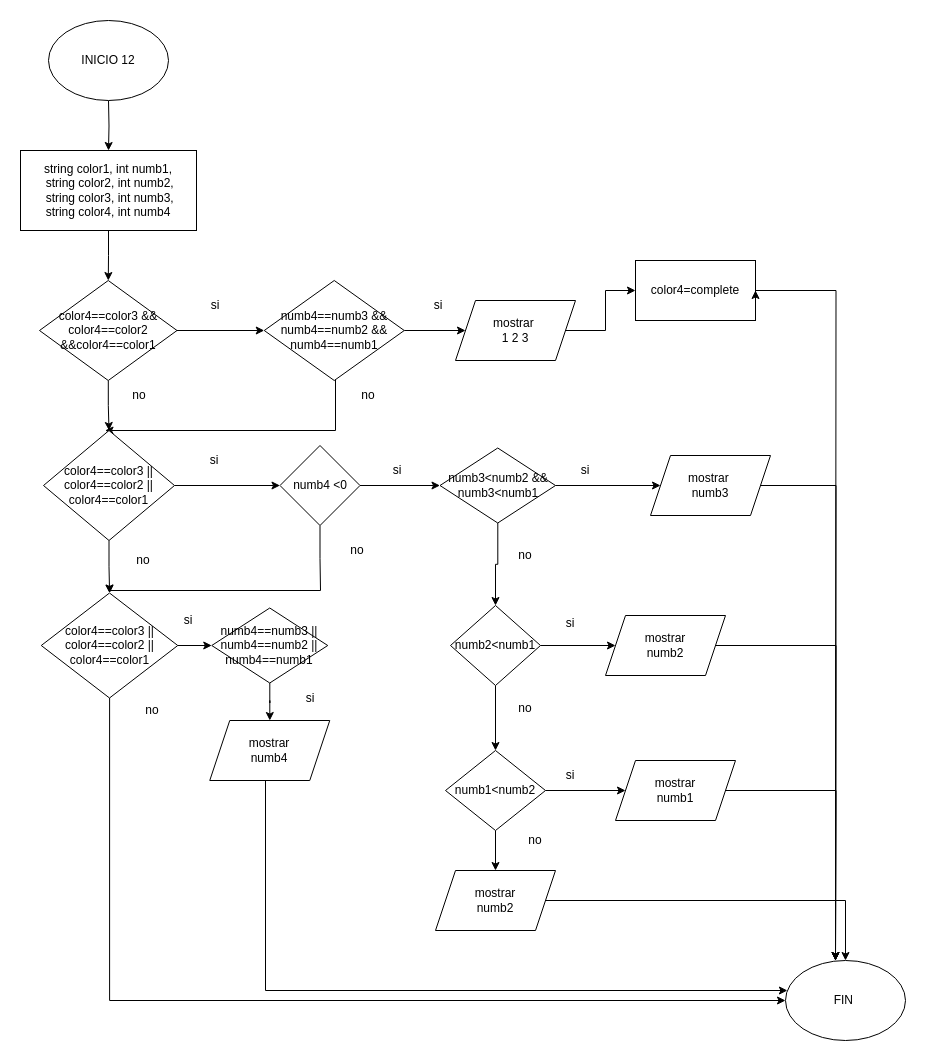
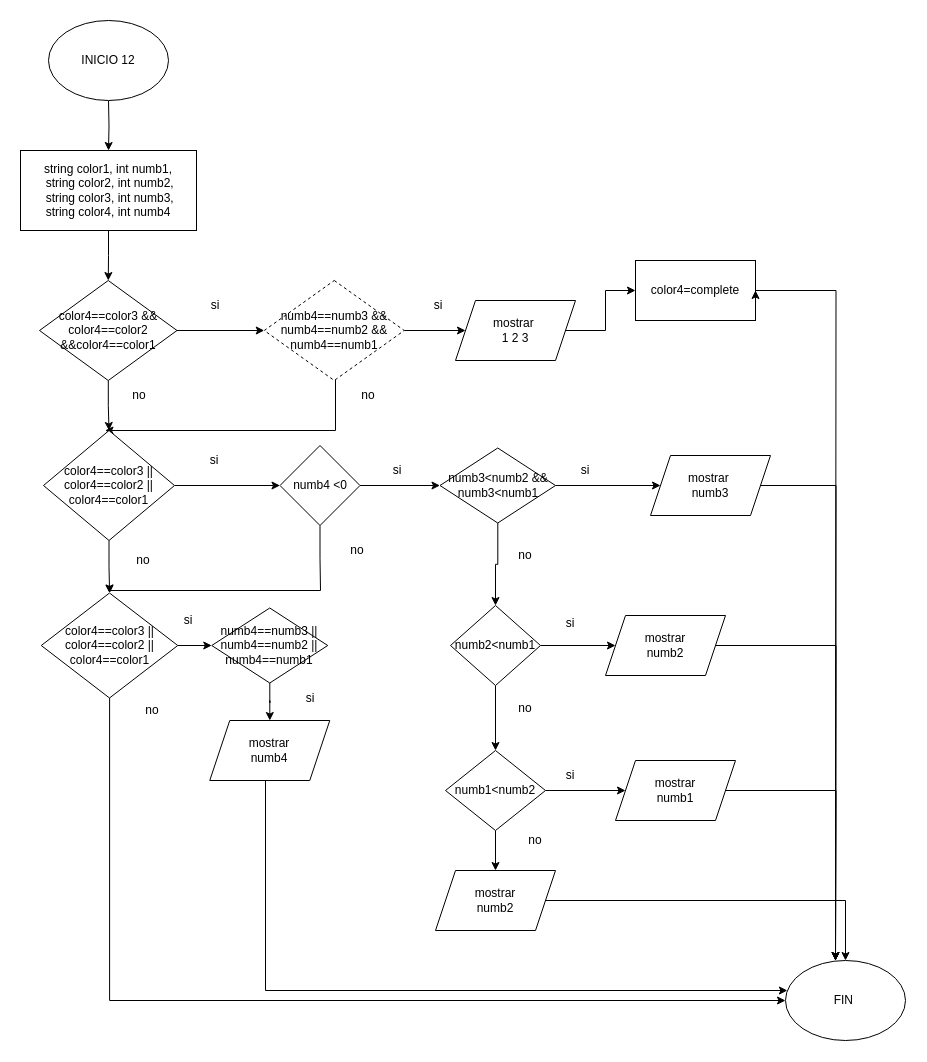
  <mxCell id="0" />
  <mxCell id="1" parent="0" />
  <mxCell id="2" style="edgeStyle=orthogonalEdgeStyle;rounded=0;orthogonalLoop=1;jettySize=auto;html=1;" edge="1" parent="1" target="4"><mxGeometry relative="1" as="geometry"><mxPoint x="108" y="100" as="sourcePoint" /></mxGeometry></mxCell>
  <mxCell id="3" value="" style="edgeStyle=orthogonalEdgeStyle;rounded=0;orthogonalLoop=1;jettySize=auto;html=1;" edge="1" parent="1" source="4" target="7"><mxGeometry relative="1" as="geometry" /></mxCell>
  <mxCell id="4" value="&lt;div&gt;string color1, int numb1,&lt;/div&gt;&lt;div&gt;&amp;nbsp;string color2, int numb2,&lt;/div&gt;&lt;div&gt;&amp;nbsp;string color3, int numb3,&lt;/div&gt;&lt;div&gt;&lt;span style=&quot;background-color: initial;&quot;&gt;string color4, int numb4&lt;/span&gt;&lt;/div&gt;" style="rounded=0;whiteSpace=wrap;html=1;" vertex="1" parent="1"><mxGeometry x="20" y="150" width="176" height="80" as="geometry" /></mxCell>
  <mxCell id="5" value="" style="edgeStyle=orthogonalEdgeStyle;rounded=0;orthogonalLoop=1;jettySize=auto;html=1;" edge="1" parent="1" source="7" target="10"><mxGeometry relative="1" as="geometry" /></mxCell>
  <mxCell id="6" value="" style="edgeStyle=orthogonalEdgeStyle;rounded=0;orthogonalLoop=1;jettySize=auto;html=1;" edge="1" parent="1" source="7" target="17"><mxGeometry relative="1" as="geometry" /></mxCell>
  <mxCell id="7" value="color4==color3 &amp;amp;&amp;amp; color4==color2 &amp;amp;&amp;amp;color4==color1" style="rhombus;whiteSpace=wrap;html=1;rounded=0;" vertex="1" parent="1"><mxGeometry x="39" y="280" width="137.5" height="100" as="geometry" /></mxCell>
  <mxCell id="8" value="" style="edgeStyle=orthogonalEdgeStyle;rounded=0;orthogonalLoop=1;jettySize=auto;html=1;" edge="1" parent="1" source="10" target="12"><mxGeometry relative="1" as="geometry" /></mxCell>
  <mxCell id="9" style="edgeStyle=orthogonalEdgeStyle;rounded=0;orthogonalLoop=1;jettySize=auto;html=1;exitX=0.545;exitY=0.94;exitDx=0;exitDy=0;exitPerimeter=0;" edge="1" parent="1" source="10"><mxGeometry relative="1" as="geometry"><mxPoint x="104.525" y="430" as="targetPoint" /><mxPoint x="287.8" y="319.964" as="sourcePoint" /><Array as="points"><mxPoint x="335" y="374" /><mxPoint x="335" y="430" /></Array></mxGeometry></mxCell>
- <mxCell id="10" value="numb4==numb3 &amp;amp;&amp;amp; numb4==numb2 &amp;amp;&amp;amp; numb4==numb1" style="rhombus;whiteSpace=wrap;html=1;rounded=0;" vertex="1" parent="1"><mxGeometry x="263.75" y="280" width="140" height="100" as="geometry" /></mxCell>
+ <mxCell id="10" value="numb4==numb3 &amp;amp;&amp;amp; numb4==numb2 &amp;amp;&amp;amp; numb4==numb1" style="rhombus;whiteSpace=wrap;html=1;rounded=0;dashed=1;" vertex="1" parent="1"><mxGeometry x="263.75" y="280" width="140" height="100" as="geometry" /></mxCell>
  <mxCell id="11" value="" style="edgeStyle=orthogonalEdgeStyle;rounded=0;orthogonalLoop=1;jettySize=auto;html=1;" edge="1" parent="1" source="12" target="14"><mxGeometry relative="1" as="geometry" /></mxCell>
  <mxCell id="12" value="mostrar&amp;nbsp;&lt;div&gt;1 2 3&lt;/div&gt;" style="shape=parallelogram;perimeter=parallelogramPerimeter;whiteSpace=wrap;html=1;fixedSize=1;rounded=0;" vertex="1" parent="1"><mxGeometry x="455" y="300" width="120" height="60" as="geometry" /></mxCell>
  <mxCell id="13" style="edgeStyle=orthogonalEdgeStyle;rounded=0;orthogonalLoop=1;jettySize=auto;html=1;entryX=0.5;entryY=0;entryDx=0;entryDy=0;" edge="1" parent="1" source="14"><mxGeometry relative="1" as="geometry"><mxPoint x="835" y="960" as="targetPoint" /></mxGeometry></mxCell>
  <mxCell id="14" value="color4=complete" style="whiteSpace=wrap;html=1;rounded=0;" vertex="1" parent="1"><mxGeometry x="635" y="260" width="120" height="60" as="geometry" /></mxCell>
  <mxCell id="15" value="" style="edgeStyle=orthogonalEdgeStyle;rounded=0;orthogonalLoop=1;jettySize=auto;html=1;" edge="1" parent="1" source="17" target="20"><mxGeometry relative="1" as="geometry" /></mxCell>
  <mxCell id="16" value="" style="edgeStyle=orthogonalEdgeStyle;rounded=0;orthogonalLoop=1;jettySize=auto;html=1;" edge="1" parent="1" source="17" target="40"><mxGeometry relative="1" as="geometry" /></mxCell>
  <mxCell id="17" value="color4==color3 || color4==color2 || color4==color1" style="rhombus;whiteSpace=wrap;html=1;rounded=0;" vertex="1" parent="1"><mxGeometry x="43" y="430" width="131" height="110" as="geometry" /></mxCell>
  <mxCell id="18" value="" style="edgeStyle=orthogonalEdgeStyle;rounded=0;orthogonalLoop=1;jettySize=auto;html=1;" edge="1" parent="1" source="20" target="23"><mxGeometry relative="1" as="geometry" /></mxCell>
  <mxCell id="19" style="edgeStyle=orthogonalEdgeStyle;rounded=0;orthogonalLoop=1;jettySize=auto;html=1;" edge="1" parent="1" source="20" target="40"><mxGeometry relative="1" as="geometry"><mxPoint x="319.5" y="590" as="targetPoint" /><Array as="points"><mxPoint x="320" y="558" /><mxPoint x="320" y="590" /><mxPoint x="109" y="590" /></Array></mxGeometry></mxCell>
  <mxCell id="20" value="numb4 &amp;lt;0" style="rhombus;whiteSpace=wrap;html=1;rounded=0;" vertex="1" parent="1"><mxGeometry x="279.5" y="445" width="80" height="80" as="geometry" /></mxCell>
  <mxCell id="21" value="" style="edgeStyle=orthogonalEdgeStyle;rounded=0;orthogonalLoop=1;jettySize=auto;html=1;" edge="1" parent="1" source="23" target="26"><mxGeometry relative="1" as="geometry" /></mxCell>
  <mxCell id="22" value="" style="edgeStyle=orthogonalEdgeStyle;rounded=0;orthogonalLoop=1;jettySize=auto;html=1;" edge="1" parent="1" source="23" target="28"><mxGeometry relative="1" as="geometry" /></mxCell>
  <mxCell id="23" value="numb3&amp;lt;numb2 &amp;amp;&amp;amp; numb3&amp;lt;numb1" style="rhombus;whiteSpace=wrap;html=1;rounded=0;" vertex="1" parent="1"><mxGeometry x="439.5" y="447.5" width="115.5" height="75" as="geometry" /></mxCell>
  <mxCell id="24" value="" style="edgeStyle=orthogonalEdgeStyle;rounded=0;orthogonalLoop=1;jettySize=auto;html=1;" edge="1" parent="1" source="26" target="30"><mxGeometry relative="1" as="geometry" /></mxCell>
  <mxCell id="25" value="" style="edgeStyle=orthogonalEdgeStyle;rounded=0;orthogonalLoop=1;jettySize=auto;html=1;" edge="1" parent="1" source="26" target="33"><mxGeometry relative="1" as="geometry" /></mxCell>
  <mxCell id="26" value="numb2&amp;lt;numb1" style="rhombus;whiteSpace=wrap;html=1;rounded=0;" vertex="1" parent="1"><mxGeometry x="450" y="605" width="90" height="80" as="geometry" /></mxCell>
  <mxCell id="27" style="edgeStyle=orthogonalEdgeStyle;rounded=0;orthogonalLoop=1;jettySize=auto;html=1;entryX=0.5;entryY=0;entryDx=0;entryDy=0;" edge="1" parent="1" source="28"><mxGeometry relative="1" as="geometry"><mxPoint x="835" y="960" as="targetPoint" /></mxGeometry></mxCell>
  <mxCell id="28" value="mostrar&amp;nbsp;&lt;div&gt;numb3&lt;/div&gt;" style="shape=parallelogram;perimeter=parallelogramPerimeter;whiteSpace=wrap;html=1;fixedSize=1;rounded=0;" vertex="1" parent="1"><mxGeometry x="650" y="455" width="120" height="60" as="geometry" /></mxCell>
  <mxCell id="29" style="edgeStyle=orthogonalEdgeStyle;rounded=0;orthogonalLoop=1;jettySize=auto;html=1;entryX=0.5;entryY=0;entryDx=0;entryDy=0;" edge="1" parent="1" source="30"><mxGeometry relative="1" as="geometry"><mxPoint x="835" y="960" as="targetPoint" /></mxGeometry></mxCell>
  <mxCell id="30" value="mostrar&lt;div&gt;numb2&lt;/div&gt;" style="shape=parallelogram;perimeter=parallelogramPerimeter;whiteSpace=wrap;html=1;fixedSize=1;rounded=0;" vertex="1" parent="1"><mxGeometry x="605" y="615" width="120" height="60" as="geometry" /></mxCell>
  <mxCell id="31" value="" style="edgeStyle=orthogonalEdgeStyle;rounded=0;orthogonalLoop=1;jettySize=auto;html=1;" edge="1" parent="1" source="33" target="35"><mxGeometry relative="1" as="geometry" /></mxCell>
  <mxCell id="32" value="" style="edgeStyle=orthogonalEdgeStyle;rounded=0;orthogonalLoop=1;jettySize=auto;html=1;" edge="1" parent="1" source="33" target="37"><mxGeometry relative="1" as="geometry" /></mxCell>
  <mxCell id="33" value="numb1&amp;lt;numb2" style="rhombus;whiteSpace=wrap;html=1;rounded=0;" vertex="1" parent="1"><mxGeometry x="445" y="750" width="100" height="80" as="geometry" /></mxCell>
  <mxCell id="34" style="edgeStyle=orthogonalEdgeStyle;rounded=0;orthogonalLoop=1;jettySize=auto;html=1;entryX=0.5;entryY=0;entryDx=0;entryDy=0;" edge="1" parent="1" source="35"><mxGeometry relative="1" as="geometry"><mxPoint x="835" y="960" as="targetPoint" /></mxGeometry></mxCell>
  <mxCell id="35" value="mostrar&lt;div&gt;numb1&lt;/div&gt;" style="shape=parallelogram;perimeter=parallelogramPerimeter;whiteSpace=wrap;html=1;fixedSize=1;rounded=0;" vertex="1" parent="1"><mxGeometry x="615" y="760" width="120" height="60" as="geometry" /></mxCell>
  <mxCell id="36" style="edgeStyle=orthogonalEdgeStyle;rounded=0;orthogonalLoop=1;jettySize=auto;html=1;" edge="1" parent="1" source="37" target="64"><mxGeometry relative="1" as="geometry"><mxPoint x="785" y="990" as="targetPoint" /></mxGeometry></mxCell>
  <mxCell id="37" value="mostrar&lt;div&gt;numb2&lt;/div&gt;" style="shape=parallelogram;perimeter=parallelogramPerimeter;whiteSpace=wrap;html=1;fixedSize=1;rounded=0;" vertex="1" parent="1"><mxGeometry x="435" y="870" width="120" height="60" as="geometry" /></mxCell>
  <mxCell id="38" value="" style="edgeStyle=orthogonalEdgeStyle;rounded=0;orthogonalLoop=1;jettySize=auto;html=1;" edge="1" parent="1" source="40" target="42"><mxGeometry relative="1" as="geometry" /></mxCell>
  <mxCell id="39" style="edgeStyle=orthogonalEdgeStyle;rounded=0;orthogonalLoop=1;jettySize=auto;html=1;" edge="1" parent="1" source="40" target="64"><mxGeometry relative="1" as="geometry"><mxPoint x="109" y="1010" as="targetPoint" /><Array as="points"><mxPoint x="109" y="1000" /></Array></mxGeometry></mxCell>
  <mxCell id="40" value="color4==color3 || color4==color2 || color4==color1" style="rhombus;whiteSpace=wrap;html=1;rounded=0;" vertex="1" parent="1"><mxGeometry x="40.75" y="592.5" width="136.5" height="105" as="geometry" /></mxCell>
  <mxCell id="41" value="" style="edgeStyle=orthogonalEdgeStyle;rounded=0;orthogonalLoop=1;jettySize=auto;html=1;" edge="1" parent="1" source="42" target="44"><mxGeometry relative="1" as="geometry" /></mxCell>
  <mxCell id="42" value="numb4==numb3 || numb4==numb2 || numb4==numb1" style="rhombus;whiteSpace=wrap;html=1;rounded=0;" vertex="1" parent="1"><mxGeometry x="211.25" y="607.5" width="116" height="75" as="geometry" /></mxCell>
  <mxCell id="43" style="edgeStyle=orthogonalEdgeStyle;rounded=0;orthogonalLoop=1;jettySize=auto;html=1;" edge="1" parent="1" target="64"><mxGeometry relative="1" as="geometry"><mxPoint x="775" y="990" as="targetPoint" /><mxPoint x="265" y="780" as="sourcePoint" /><Array as="points"><mxPoint x="265" y="990" /></Array></mxGeometry></mxCell>
  <mxCell id="44" value="mostrar&lt;div&gt;numb4&lt;/div&gt;" style="shape=parallelogram;perimeter=parallelogramPerimeter;whiteSpace=wrap;html=1;fixedSize=1;rounded=0;" vertex="1" parent="1"><mxGeometry x="209.25" y="720" width="120" height="60" as="geometry" /></mxCell>
  <mxCell id="45" style="edgeStyle=orthogonalEdgeStyle;rounded=0;orthogonalLoop=1;jettySize=auto;html=1;exitX=1;exitY=0.75;exitDx=0;exitDy=0;entryX=1;entryY=0.5;entryDx=0;entryDy=0;" edge="1" parent="1" source="14" target="14"><mxGeometry relative="1" as="geometry" /></mxCell>
  <mxCell id="46" value="si" style="text;html=1;align=center;verticalAlign=middle;whiteSpace=wrap;rounded=0;" vertex="1" parent="1"><mxGeometry x="185" y="290" width="60" height="30" as="geometry" /></mxCell>
  <mxCell id="47" value="si" style="text;html=1;align=center;verticalAlign=middle;whiteSpace=wrap;rounded=0;" vertex="1" parent="1"><mxGeometry x="407.87" y="290" width="60" height="30" as="geometry" /></mxCell>
  <mxCell id="48" value="si" style="text;html=1;align=center;verticalAlign=middle;whiteSpace=wrap;rounded=0;" vertex="1" parent="1"><mxGeometry x="184.12" y="445" width="60" height="30" as="geometry" /></mxCell>
  <mxCell id="49" value="si" style="text;html=1;align=center;verticalAlign=middle;whiteSpace=wrap;rounded=0;" vertex="1" parent="1"><mxGeometry x="367" y="455" width="60" height="30" as="geometry" /></mxCell>
  <mxCell id="50" value="si" style="text;html=1;align=center;verticalAlign=middle;whiteSpace=wrap;rounded=0;" vertex="1" parent="1"><mxGeometry x="555" y="455" width="60" height="30" as="geometry" /></mxCell>
  <mxCell id="51" value="si" style="text;html=1;align=center;verticalAlign=middle;whiteSpace=wrap;rounded=0;" vertex="1" parent="1"><mxGeometry x="540" y="607.5" width="60" height="30" as="geometry" /></mxCell>
  <mxCell id="52" value="si" style="text;html=1;align=center;verticalAlign=middle;whiteSpace=wrap;rounded=0;" vertex="1" parent="1"><mxGeometry x="540" y="760" width="60" height="30" as="geometry" /></mxCell>
  <mxCell id="53" value="si" style="text;html=1;align=center;verticalAlign=middle;whiteSpace=wrap;rounded=0;" vertex="1" parent="1"><mxGeometry x="157.5" y="605" width="60" height="30" as="geometry" /></mxCell>
  <mxCell id="54" value="si" style="text;html=1;align=center;verticalAlign=middle;whiteSpace=wrap;rounded=0;" vertex="1" parent="1"><mxGeometry x="279.5" y="682.5" width="60" height="30" as="geometry" /></mxCell>
  <mxCell id="55" value="no" style="text;html=1;align=center;verticalAlign=middle;whiteSpace=wrap;rounded=0;" vertex="1" parent="1"><mxGeometry x="109" y="380" width="60" height="30" as="geometry" /></mxCell>
  <mxCell id="56" value="no" style="text;html=1;align=center;verticalAlign=middle;whiteSpace=wrap;rounded=0;" vertex="1" parent="1"><mxGeometry x="337.5" y="380" width="60" height="30" as="geometry" /></mxCell>
  <mxCell id="57" value="no" style="text;html=1;align=center;verticalAlign=middle;whiteSpace=wrap;rounded=0;" vertex="1" parent="1"><mxGeometry x="113" y="550" width="60" height="20" as="geometry" /></mxCell>
  <mxCell id="58" value="no" style="text;html=1;align=center;verticalAlign=middle;whiteSpace=wrap;rounded=0;" vertex="1" parent="1"><mxGeometry x="495" y="540" width="60" height="30" as="geometry" /></mxCell>
  <mxCell id="59" value="no" style="text;html=1;align=center;verticalAlign=middle;whiteSpace=wrap;rounded=0;" vertex="1" parent="1"><mxGeometry x="327.25" y="540" width="60" height="20" as="geometry" /></mxCell>
  <mxCell id="60" value="no" style="text;html=1;align=center;verticalAlign=middle;whiteSpace=wrap;rounded=0;" vertex="1" parent="1"><mxGeometry x="122" y="700" width="60" height="20" as="geometry" /></mxCell>
  <mxCell id="61" value="no" style="text;html=1;align=center;verticalAlign=middle;whiteSpace=wrap;rounded=0;" vertex="1" parent="1"><mxGeometry x="495" y="697.5" width="60" height="20" as="geometry" /></mxCell>
  <mxCell id="62" value="no" style="text;html=1;align=center;verticalAlign=middle;whiteSpace=wrap;rounded=0;" vertex="1" parent="1"><mxGeometry x="505" y="830" width="60" height="20" as="geometry" /></mxCell>
  <mxCell id="63" value="INICIO 12" style="ellipse;whiteSpace=wrap;html=1;" vertex="1" parent="1"><mxGeometry x="48" y="20" width="120" height="80" as="geometry" /></mxCell>
  <mxCell id="64" value="FIN&amp;nbsp;" style="ellipse;whiteSpace=wrap;html=1;" vertex="1" parent="1"><mxGeometry x="785" y="960" width="120" height="80" as="geometry" /></mxCell>
